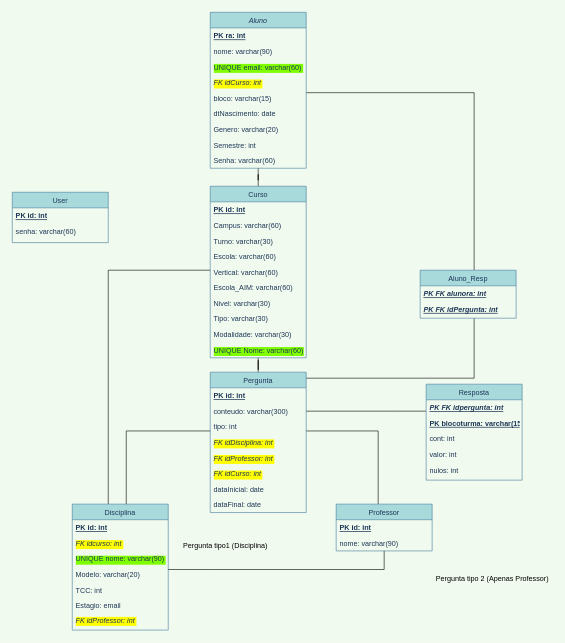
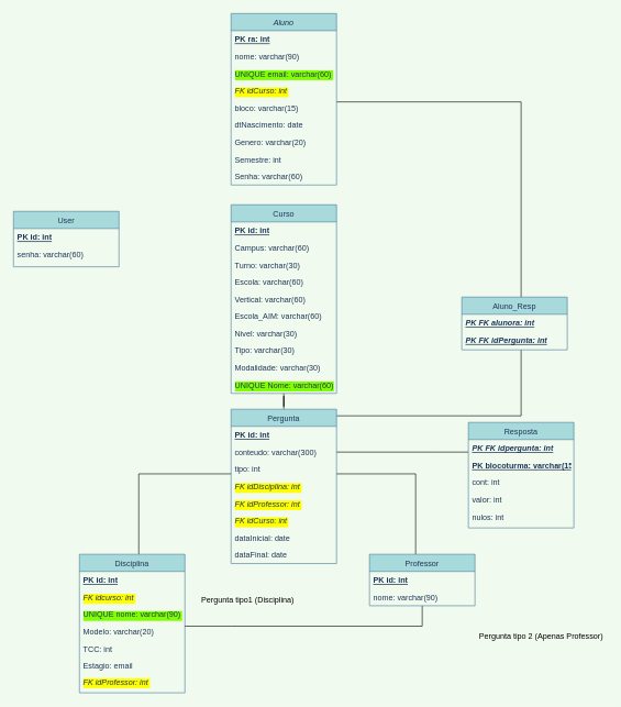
  <mxCell id="0" />
  <mxCell id="1" parent="0" />
- <mxCell id="2" style="edgeStyle=orthogonalEdgeStyle;rounded=0;orthogonalLoop=1;jettySize=auto;html=1;endArrow=none;endFill=0;strokeColor=#000000;" parent="1" source="52" target="33" edge="1"><mxGeometry relative="1" as="geometry" /></mxCell>
  <mxCell id="3" style="edgeStyle=orthogonalEdgeStyle;rounded=0;orthogonalLoop=1;jettySize=auto;html=1;endArrow=none;endFill=0;" parent="1" source="24" target="52" edge="1"><mxGeometry relative="1" as="geometry" /></mxCell>
  <mxCell id="4" style="edgeStyle=orthogonalEdgeStyle;rounded=0;orthogonalLoop=1;jettySize=auto;html=1;endArrow=none;endFill=0;" parent="1" source="6" target="24" edge="1"><mxGeometry relative="1" as="geometry"><Array as="points"><mxPoint x="210" y="718" /></Array></mxGeometry></mxCell>
- <mxCell id="5" style="edgeStyle=orthogonalEdgeStyle;rounded=0;orthogonalLoop=1;jettySize=auto;html=1;endArrow=none;endFill=0;" parent="1" source="6" target="52" edge="1"><mxGeometry relative="1" as="geometry"><Array as="points"><mxPoint x="180" y="450" /></Array></mxGeometry></mxCell>
  <mxCell id="6" value="Disciplina" style="swimlane;fontStyle=0;align=center;verticalAlign=top;childLayout=stackLayout;horizontal=1;startSize=26;horizontalStack=0;resizeParent=1;resizeLast=0;collapsible=1;marginBottom=0;rounded=0;shadow=0;strokeWidth=1;fillColor=#A8DADC;strokeColor=#457B9D;fontColor=#1D3557;" parent="1" vertex="1"><mxGeometry x="120" y="840" width="160" height="210" as="geometry"><mxRectangle x="340" y="380" width="170" height="26" as="alternateBounds" /></mxGeometry></mxCell>
  <mxCell id="7" value="PK id: int" style="text;align=left;verticalAlign=top;spacingLeft=4;spacingRight=4;overflow=hidden;rotatable=0;points=[[0,0.5],[1,0.5]];portConstraint=eastwest;fontStyle=5;fontColor=#1D3557;" parent="6" vertex="1"><mxGeometry y="26" width="160" height="26" as="geometry" /></mxCell>
  <mxCell id="8" value="FK idcurso: int" style="text;align=left;verticalAlign=top;spacingLeft=4;spacingRight=4;overflow=hidden;rotatable=0;points=[[0,0.5],[1,0.5]];portConstraint=eastwest;fontStyle=2;fontColor=#1D3557;labelBackgroundColor=#FFFF00;" parent="6" vertex="1"><mxGeometry y="52" width="160" height="26" as="geometry" /></mxCell>
  <mxCell id="9" value="UNIQUE nome: varchar(90)" style="text;align=left;verticalAlign=top;spacingLeft=4;spacingRight=4;overflow=hidden;rotatable=0;points=[[0,0.5],[1,0.5]];portConstraint=eastwest;fontStyle=0;fontColor=#1D3557;labelBackgroundColor=#80FF00;" parent="6" vertex="1"><mxGeometry y="78" width="160" height="26" as="geometry" /></mxCell>
  <mxCell id="10" value="Modelo: varchar(20)" style="text;align=left;verticalAlign=top;spacingLeft=4;spacingRight=4;overflow=hidden;rotatable=0;points=[[0,0.5],[1,0.5]];portConstraint=eastwest;fontStyle=0;fontColor=#1D3557;" parent="6" vertex="1"><mxGeometry y="104" width="160" height="26" as="geometry" /></mxCell>
  <mxCell id="11" value="TCC: int" style="text;align=left;verticalAlign=top;spacingLeft=4;spacingRight=4;overflow=hidden;rotatable=0;points=[[0,0.5],[1,0.5]];portConstraint=eastwest;fontStyle=0;fontColor=#1D3557;" parent="6" vertex="1"><mxGeometry y="130" width="160" height="26" as="geometry" /></mxCell>
  <mxCell id="12" value="Estagio: email" style="text;align=left;verticalAlign=top;spacingLeft=4;spacingRight=4;overflow=hidden;rotatable=0;points=[[0,0.5],[1,0.5]];portConstraint=eastwest;fontStyle=0;fontColor=#1D3557;" parent="6" vertex="1"><mxGeometry y="156" width="160" height="24" as="geometry" /></mxCell>
  <mxCell id="13" value="FK idProfessor: int" style="text;align=left;verticalAlign=top;spacingLeft=4;spacingRight=4;overflow=hidden;rotatable=0;points=[[0,0.5],[1,0.5]];portConstraint=eastwest;fontStyle=2;fontColor=#1D3557;labelBackgroundColor=#FFFF00;" parent="6" vertex="1"><mxGeometry y="180" width="160" height="24" as="geometry" /></mxCell>
  <mxCell id="14" value="Pergunta tipo1 (Disciplina)" style="text;html=1;align=center;verticalAlign=middle;resizable=0;points=[];autosize=1;" parent="1" vertex="1"><mxGeometry x="300" y="900" width="150" height="20" as="geometry" /></mxCell>
  <mxCell id="15" style="edgeStyle=orthogonalEdgeStyle;rounded=0;orthogonalLoop=1;jettySize=auto;html=1;endArrow=none;endFill=0;" parent="1" source="18" target="24" edge="1"><mxGeometry relative="1" as="geometry"><Array as="points"><mxPoint x="630" y="718" /></Array></mxGeometry></mxCell>
  <mxCell id="16" style="edgeStyle=orthogonalEdgeStyle;rounded=0;orthogonalLoop=1;jettySize=auto;html=1;endArrow=none;endFill=0;" parent="1" source="18" target="6" edge="1"><mxGeometry relative="1" as="geometry"><Array as="points"><mxPoint x="350" y="949" /><mxPoint x="350" y="949" /></Array></mxGeometry></mxCell>
  <mxCell id="17" value="Pergunta tipo 2 (Apenas Professor)" style="text;html=1;align=center;verticalAlign=middle;resizable=0;points=[];autosize=1;" parent="1" vertex="1"><mxGeometry x="720" y="955" width="200" height="20" as="geometry" /></mxCell>
  <mxCell id="18" value="Professor" style="swimlane;fontStyle=0;align=center;verticalAlign=top;childLayout=stackLayout;horizontal=1;startSize=26;horizontalStack=0;resizeParent=1;resizeLast=0;collapsible=1;marginBottom=0;rounded=0;shadow=0;strokeWidth=1;fillColor=#A8DADC;strokeColor=#457B9D;fontColor=#1D3557;" parent="1" vertex="1"><mxGeometry x="560" y="840" width="160" height="78" as="geometry"><mxRectangle x="130" y="380" width="160" height="26" as="alternateBounds" /></mxGeometry></mxCell>
  <mxCell id="19" value="PK id: int" style="text;align=left;verticalAlign=top;spacingLeft=4;spacingRight=4;overflow=hidden;rotatable=0;points=[[0,0.5],[1,0.5]];portConstraint=eastwest;fontStyle=5;fontColor=#1D3557;" parent="18" vertex="1"><mxGeometry y="26" width="160" height="26" as="geometry" /></mxCell>
  <mxCell id="20" value="nome: varchar(90)" style="text;align=left;verticalAlign=top;spacingLeft=4;spacingRight=4;overflow=hidden;rotatable=0;points=[[0,0.5],[1,0.5]];portConstraint=eastwest;fontStyle=0;fontColor=#1D3557;" parent="18" vertex="1"><mxGeometry y="52" width="160" height="26" as="geometry" /></mxCell>
  <mxCell id="21" style="edgeStyle=orthogonalEdgeStyle;rounded=0;orthogonalLoop=1;jettySize=auto;html=1;endArrow=none;endFill=0;" parent="1" source="26" target="46" edge="1"><mxGeometry relative="1" as="geometry"><Array as="points"><mxPoint x="660" y="685" /><mxPoint x="660" y="685" /></Array></mxGeometry></mxCell>
  <mxCell id="22" style="edgeStyle=orthogonalEdgeStyle;rounded=0;orthogonalLoop=1;jettySize=auto;html=1;endArrow=none;endFill=0;" parent="1" source="63" target="33" edge="1"><mxGeometry relative="1" as="geometry"><Array as="points"><mxPoint x="790" y="154" /></Array></mxGeometry></mxCell>
  <mxCell id="23" style="edgeStyle=orthogonalEdgeStyle;rounded=0;orthogonalLoop=1;jettySize=auto;html=1;endArrow=none;endFill=0;strokeColor=#000000;" parent="1" source="24" target="63" edge="1"><mxGeometry relative="1" as="geometry"><Array as="points"><mxPoint x="790" y="630" /></Array></mxGeometry></mxCell>
  <mxCell id="24" value="Pergunta" style="swimlane;fontStyle=0;align=center;verticalAlign=top;childLayout=stackLayout;horizontal=1;startSize=26;horizontalStack=0;resizeParent=1;resizeLast=0;collapsible=1;marginBottom=0;rounded=0;shadow=0;strokeWidth=1;fillColor=#A8DADC;strokeColor=#457B9D;fontColor=#1D3557;" parent="1" vertex="1"><mxGeometry x="350" y="620" width="160" height="234" as="geometry"><mxRectangle x="550" y="140" width="160" height="26" as="alternateBounds" /></mxGeometry></mxCell>
  <mxCell id="25" value="PK id: int" style="text;align=left;verticalAlign=top;spacingLeft=4;spacingRight=4;overflow=hidden;rotatable=0;points=[[0,0.5],[1,0.5]];portConstraint=eastwest;fontStyle=5;fontColor=#1D3557;" parent="24" vertex="1"><mxGeometry y="26" width="160" height="26" as="geometry" /></mxCell>
  <mxCell id="26" value="conteudo: varchar(300)" style="text;align=left;verticalAlign=top;spacingLeft=4;spacingRight=4;overflow=hidden;rotatable=0;points=[[0,0.5],[1,0.5]];portConstraint=eastwest;fontStyle=0;fontColor=#1D3557;" parent="24" vertex="1"><mxGeometry y="52" width="160" height="26" as="geometry" /></mxCell>
  <mxCell id="27" value="tipo: int" style="text;align=left;verticalAlign=top;spacingLeft=4;spacingRight=4;overflow=hidden;rotatable=0;points=[[0,0.5],[1,0.5]];portConstraint=eastwest;fontStyle=0;fontColor=#1D3557;" parent="24" vertex="1"><mxGeometry y="78" width="160" height="26" as="geometry" /></mxCell>
  <mxCell id="28" value="FK idDisciplina: int" style="text;align=left;verticalAlign=top;spacingLeft=4;spacingRight=4;overflow=hidden;rotatable=0;points=[[0,0.5],[1,0.5]];portConstraint=eastwest;fontStyle=2;fontColor=#1D3557;labelBackgroundColor=#FFFF00;" parent="24" vertex="1"><mxGeometry y="104" width="160" height="26" as="geometry" /></mxCell>
  <mxCell id="29" value="FK idProfessor: int" style="text;align=left;verticalAlign=top;spacingLeft=4;spacingRight=4;overflow=hidden;rotatable=0;points=[[0,0.5],[1,0.5]];portConstraint=eastwest;fontStyle=2;fontColor=#1D3557;labelBackgroundColor=#FFFF00;" parent="24" vertex="1"><mxGeometry y="130" width="160" height="26" as="geometry" /></mxCell>
  <mxCell id="30" value="FK idCurso: int" style="text;align=left;verticalAlign=top;spacingLeft=4;spacingRight=4;overflow=hidden;rotatable=0;points=[[0,0.5],[1,0.5]];portConstraint=eastwest;fontStyle=2;fontColor=#1D3557;labelBackgroundColor=#FFFF00;" parent="24" vertex="1"><mxGeometry y="156" width="160" height="26" as="geometry" /></mxCell>
  <mxCell id="31" value="dataInicial: date" style="text;align=left;verticalAlign=top;spacingLeft=4;spacingRight=4;overflow=hidden;rotatable=0;points=[[0,0.5],[1,0.5]];portConstraint=eastwest;fontStyle=0;fontColor=#1D3557;" parent="24" vertex="1"><mxGeometry y="182" width="160" height="26" as="geometry" /></mxCell>
  <mxCell id="32" value="dataFinal: date" style="text;align=left;verticalAlign=top;spacingLeft=4;spacingRight=4;overflow=hidden;rotatable=0;points=[[0,0.5],[1,0.5]];portConstraint=eastwest;fontStyle=0;fontColor=#1D3557;" parent="24" vertex="1"><mxGeometry y="208" width="160" height="26" as="geometry" /></mxCell>
  <mxCell id="33" value="Aluno" style="swimlane;fontStyle=2;align=center;verticalAlign=top;childLayout=stackLayout;horizontal=1;startSize=26;horizontalStack=0;resizeParent=1;resizeLast=0;collapsible=1;marginBottom=0;rounded=0;shadow=0;strokeWidth=1;fillColor=#A8DADC;strokeColor=#457B9D;fontColor=#1D3557;" parent="1" vertex="1"><mxGeometry x="350" y="20" width="160" height="260" as="geometry"><mxRectangle x="230" y="140" width="160" height="26" as="alternateBounds" /></mxGeometry></mxCell>
  <mxCell id="34" value="PK ra: int" style="text;align=left;verticalAlign=top;spacingLeft=4;spacingRight=4;overflow=hidden;rotatable=0;points=[[0,0.5],[1,0.5]];portConstraint=eastwest;fontStyle=5;fontColor=#1D3557;" parent="33" vertex="1"><mxGeometry y="26" width="160" height="26" as="geometry" /></mxCell>
  <mxCell id="35" value="nome: varchar(90)" style="text;align=left;verticalAlign=top;spacingLeft=4;spacingRight=4;overflow=hidden;rotatable=0;points=[[0,0.5],[1,0.5]];portConstraint=eastwest;rounded=0;shadow=0;html=0;fontColor=#1D3557;" parent="33" vertex="1"><mxGeometry y="52" width="160" height="26" as="geometry" /></mxCell>
  <mxCell id="36" value="UNIQUE email: varchar(60)" style="text;align=left;verticalAlign=top;spacingLeft=4;spacingRight=4;overflow=hidden;rotatable=0;points=[[0,0.5],[1,0.5]];portConstraint=eastwest;rounded=0;shadow=0;html=0;fontColor=#1D3557;labelBackgroundColor=#80FF00;" parent="33" vertex="1"><mxGeometry y="78" width="160" height="26" as="geometry" /></mxCell>
  <mxCell id="37" value="FK idCurso: int" style="text;align=left;verticalAlign=top;spacingLeft=4;spacingRight=4;overflow=hidden;rotatable=0;points=[[0,0.5],[1,0.5]];portConstraint=eastwest;rounded=0;shadow=0;html=0;fontColor=#1D3557;fontStyle=2;labelBackgroundColor=#FFFF00;" parent="33" vertex="1"><mxGeometry y="104" width="160" height="26" as="geometry" /></mxCell>
  <mxCell id="38" value="bloco: varchar(15)" style="text;align=left;verticalAlign=top;spacingLeft=4;spacingRight=4;overflow=hidden;rotatable=0;points=[[0,0.5],[1,0.5]];portConstraint=eastwest;rounded=0;shadow=0;html=0;fontStyle=0;fontColor=#1D3557;" parent="33" vertex="1"><mxGeometry y="130" width="160" height="26" as="geometry" /></mxCell>
  <mxCell id="39" value="dtNascimento: date" style="text;align=left;verticalAlign=top;spacingLeft=4;spacingRight=4;overflow=hidden;rotatable=0;points=[[0,0.5],[1,0.5]];portConstraint=eastwest;rounded=0;shadow=0;html=0;fontStyle=0;fontColor=#1D3557;" parent="33" vertex="1"><mxGeometry y="156" width="160" height="26" as="geometry" /></mxCell>
  <mxCell id="40" value="Genero: varchar(20)" style="text;align=left;verticalAlign=top;spacingLeft=4;spacingRight=4;overflow=hidden;rotatable=0;points=[[0,0.5],[1,0.5]];portConstraint=eastwest;rounded=0;shadow=0;html=0;fontStyle=0;fontColor=#1D3557;" parent="33" vertex="1"><mxGeometry y="182" width="160" height="26" as="geometry" /></mxCell>
  <mxCell id="41" value="Semestre: int" style="text;align=left;verticalAlign=top;spacingLeft=4;spacingRight=4;overflow=hidden;rotatable=0;points=[[0,0.5],[1,0.5]];portConstraint=eastwest;rounded=0;shadow=0;html=0;fontStyle=0;fontColor=#1D3557;" parent="33" vertex="1"><mxGeometry y="208" width="160" height="26" as="geometry" /></mxCell>
  <mxCell id="42" value="Senha: varchar(60)" style="text;align=left;verticalAlign=top;spacingLeft=4;spacingRight=4;overflow=hidden;rotatable=0;points=[[0,0.5],[1,0.5]];portConstraint=eastwest;rounded=0;shadow=0;html=0;fontStyle=0;fontColor=#1D3557;" parent="33" vertex="1"><mxGeometry y="234" width="160" height="26" as="geometry" /></mxCell>
  <mxCell id="43" value="User" style="swimlane;fontStyle=0;align=center;verticalAlign=top;childLayout=stackLayout;horizontal=1;startSize=26;horizontalStack=0;resizeParent=1;resizeLast=0;collapsible=1;marginBottom=0;rounded=0;shadow=0;strokeWidth=1;fillColor=#A8DADC;strokeColor=#457B9D;fontColor=#1D3557;" parent="1" vertex="1"><mxGeometry x="20" width="160" height="84" as="geometry" y="320"><mxRectangle x="550" y="140" width="160" height="26" as="alternateBounds" /></mxGeometry></mxCell>
  <mxCell id="44" value="PK id: int" style="text;align=left;verticalAlign=top;spacingLeft=4;spacingRight=4;overflow=hidden;rotatable=0;points=[[0,0.5],[1,0.5]];portConstraint=eastwest;fontStyle=5;fontColor=#1D3557;" parent="43" vertex="1"><mxGeometry y="26" width="160" height="26" as="geometry" /></mxCell>
  <mxCell id="45" value="senha: varchar(60)" style="text;align=left;verticalAlign=top;spacingLeft=4;spacingRight=4;overflow=hidden;rotatable=0;points=[[0,0.5],[1,0.5]];portConstraint=eastwest;rounded=0;shadow=0;html=0;fontStyle=0;fontColor=#1D3557;" parent="43" vertex="1"><mxGeometry y="52" width="160" height="26" as="geometry" /></mxCell>
  <mxCell id="46" value="Resposta" style="swimlane;fontStyle=0;align=center;verticalAlign=top;childLayout=stackLayout;horizontal=1;startSize=26;horizontalStack=0;resizeParent=1;resizeLast=0;collapsible=1;marginBottom=0;rounded=0;shadow=0;strokeWidth=1;fillColor=#A8DADC;strokeColor=#457B9D;fontColor=#1D3557;" parent="1" vertex="1"><mxGeometry x="710" y="640" width="160" height="160" as="geometry"><mxRectangle x="550" y="140" width="160" height="26" as="alternateBounds" /></mxGeometry></mxCell>
  <mxCell id="47" value="PK FK idpergunta: int" style="text;align=left;verticalAlign=top;spacingLeft=4;spacingRight=4;overflow=hidden;rotatable=0;points=[[0,0.5],[1,0.5]];portConstraint=eastwest;rounded=0;shadow=0;html=0;fontColor=#1D3557;fontStyle=7" parent="46" vertex="1"><mxGeometry y="26" width="160" height="26" as="geometry" /></mxCell>
  <mxCell id="48" value="PK blocoturma: varchar(15)" style="text;align=left;verticalAlign=top;spacingLeft=4;spacingRight=4;overflow=hidden;rotatable=0;points=[[0,0.5],[1,0.5]];portConstraint=eastwest;rounded=0;shadow=0;html=0;fontColor=#1D3557;fontStyle=5" parent="46" vertex="1"><mxGeometry y="52" width="160" height="26" as="geometry" /></mxCell>
  <mxCell id="49" value="cont: int" style="text;align=left;verticalAlign=top;spacingLeft=4;spacingRight=4;overflow=hidden;rotatable=0;points=[[0,0.5],[1,0.5]];portConstraint=eastwest;rounded=0;shadow=0;html=0;fontColor=#1D3557;" parent="46" vertex="1"><mxGeometry y="78" width="160" height="26" as="geometry" /></mxCell>
  <mxCell id="50" value="valor: int" style="text;align=left;verticalAlign=top;spacingLeft=4;spacingRight=4;overflow=hidden;rotatable=0;points=[[0,0.5],[1,0.5]];portConstraint=eastwest;rounded=0;shadow=0;html=0;fontColor=#1D3557;" parent="46" vertex="1"><mxGeometry y="104" width="160" height="26" as="geometry" /></mxCell>
  <mxCell id="51" value="nulos: int" style="text;align=left;verticalAlign=top;spacingLeft=4;spacingRight=4;overflow=hidden;rotatable=0;points=[[0,0.5],[1,0.5]];portConstraint=eastwest;rounded=0;shadow=0;html=0;fontColor=#1D3557;" parent="46" vertex="1"><mxGeometry y="130" width="160" height="26" as="geometry" /></mxCell>
  <mxCell id="52" value="Curso" style="swimlane;fontStyle=0;align=center;verticalAlign=top;childLayout=stackLayout;horizontal=1;startSize=26;horizontalStack=0;resizeParent=1;resizeLast=0;collapsible=1;marginBottom=0;rounded=0;shadow=0;strokeWidth=1;fillColor=#A8DADC;strokeColor=#457B9D;fontColor=#1D3557;" parent="1" vertex="1"><mxGeometry x="350" y="310" width="160" height="286" as="geometry"><mxRectangle x="130" y="380" width="160" height="26" as="alternateBounds" /></mxGeometry></mxCell>
  <mxCell id="53" value="PK id: int" style="text;align=left;verticalAlign=top;spacingLeft=4;spacingRight=4;overflow=hidden;rotatable=0;points=[[0,0.5],[1,0.5]];portConstraint=eastwest;fontStyle=5;fontColor=#1D3557;" parent="52" vertex="1"><mxGeometry y="26" width="160" height="26" as="geometry" /></mxCell>
  <mxCell id="54" value="Campus: varchar(60)" style="text;align=left;verticalAlign=top;spacingLeft=4;spacingRight=4;overflow=hidden;rotatable=0;points=[[0,0.5],[1,0.5]];portConstraint=eastwest;fontStyle=0;fontColor=#1D3557;" parent="52" vertex="1"><mxGeometry y="52" width="160" height="26" as="geometry" /></mxCell>
  <mxCell id="55" value="Turno: varchar(30)" style="text;align=left;verticalAlign=top;spacingLeft=4;spacingRight=4;overflow=hidden;rotatable=0;points=[[0,0.5],[1,0.5]];portConstraint=eastwest;fontStyle=0;fontColor=#1D3557;" parent="52" vertex="1"><mxGeometry y="78" width="160" height="26" as="geometry" /></mxCell>
  <mxCell id="56" value="Escola: varchar(60)" style="text;align=left;verticalAlign=top;spacingLeft=4;spacingRight=4;overflow=hidden;rotatable=0;points=[[0,0.5],[1,0.5]];portConstraint=eastwest;fontStyle=0;fontColor=#1D3557;" parent="52" vertex="1"><mxGeometry y="104" width="160" height="26" as="geometry" /></mxCell>
  <mxCell id="57" value="Vertical: varchar(60)" style="text;align=left;verticalAlign=top;spacingLeft=4;spacingRight=4;overflow=hidden;rotatable=0;points=[[0,0.5],[1,0.5]];portConstraint=eastwest;fontStyle=0;fontColor=#1D3557;" parent="52" vertex="1"><mxGeometry y="130" width="160" height="26" as="geometry" /></mxCell>
  <mxCell id="58" value="Escola_AIM: varchar(60)" style="text;align=left;verticalAlign=top;spacingLeft=4;spacingRight=4;overflow=hidden;rotatable=0;points=[[0,0.5],[1,0.5]];portConstraint=eastwest;fontStyle=0;fontColor=#1D3557;" parent="52" vertex="1"><mxGeometry y="156" width="160" height="26" as="geometry" /></mxCell>
  <mxCell id="59" value="Nivel: varchar(30)" style="text;align=left;verticalAlign=top;spacingLeft=4;spacingRight=4;overflow=hidden;rotatable=0;points=[[0,0.5],[1,0.5]];portConstraint=eastwest;fontStyle=0;fontColor=#1D3557;" parent="52" vertex="1"><mxGeometry y="182" width="160" height="26" as="geometry" /></mxCell>
  <mxCell id="60" value="Tipo: varchar(30)" style="text;align=left;verticalAlign=top;spacingLeft=4;spacingRight=4;overflow=hidden;rotatable=0;points=[[0,0.5],[1,0.5]];portConstraint=eastwest;fontStyle=0;fontColor=#1D3557;" parent="52" vertex="1"><mxGeometry y="208" width="160" height="26" as="geometry" /></mxCell>
  <mxCell id="61" value="Modalidade: varchar(30)" style="text;align=left;verticalAlign=top;spacingLeft=4;spacingRight=4;overflow=hidden;rotatable=0;points=[[0,0.5],[1,0.5]];portConstraint=eastwest;fontStyle=0;fontColor=#1D3557;" parent="52" vertex="1"><mxGeometry y="234" width="160" height="26" as="geometry" /></mxCell>
  <mxCell id="62" value="UNIQUE Nome: varchar(60)" style="text;align=left;verticalAlign=top;spacingLeft=4;spacingRight=4;overflow=hidden;rotatable=0;points=[[0,0.5],[1,0.5]];portConstraint=eastwest;fontStyle=0;fontColor=#1D3557;labelBackgroundColor=#80FF00;" parent="52" vertex="1"><mxGeometry y="260" width="160" height="26" as="geometry" /></mxCell>
  <mxCell id="63" value="Aluno_Resp" style="swimlane;fontStyle=0;align=center;verticalAlign=top;childLayout=stackLayout;horizontal=1;startSize=26;horizontalStack=0;resizeParent=1;resizeLast=0;collapsible=1;marginBottom=0;rounded=0;shadow=0;strokeWidth=1;fillColor=#A8DADC;strokeColor=#457B9D;fontColor=#1D3557;" parent="1" vertex="1"><mxGeometry x="700" y="450" width="160" height="80" as="geometry"><mxRectangle x="550" y="140" width="160" height="26" as="alternateBounds" /></mxGeometry></mxCell>
  <mxCell id="64" value="PK FK alunora: int" style="text;align=left;verticalAlign=top;spacingLeft=4;spacingRight=4;overflow=hidden;rotatable=0;points=[[0,0.5],[1,0.5]];portConstraint=eastwest;fontStyle=7;fontColor=#1D3557;" parent="63" vertex="1"><mxGeometry y="26" width="160" height="26" as="geometry" /></mxCell>
  <mxCell id="65" value="PK FK idPergunta: int" style="text;align=left;verticalAlign=top;spacingLeft=4;spacingRight=4;overflow=hidden;rotatable=0;points=[[0,0.5],[1,0.5]];portConstraint=eastwest;rounded=0;shadow=0;html=0;fontStyle=7;fontColor=#1D3557;" parent="63" vertex="1"><mxGeometry y="52" width="160" height="26" as="geometry" /></mxCell>
